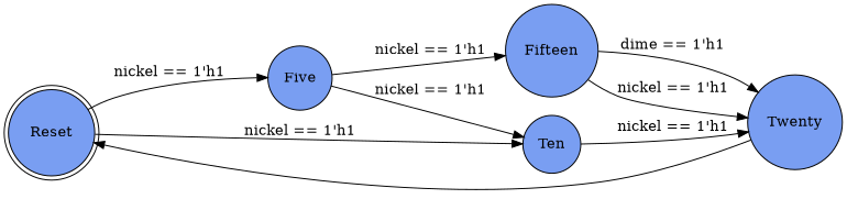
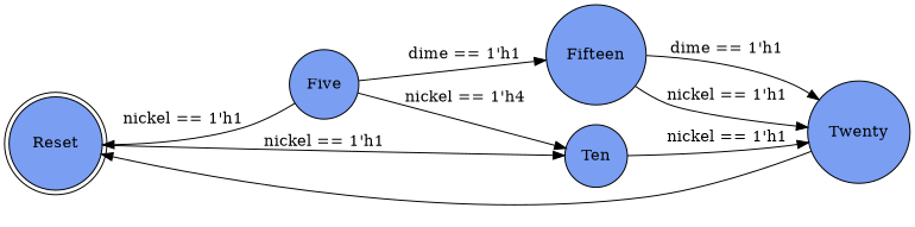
  digraph {
    rankdir=LR
    node [fillcolor="#799EF2" shape=circle style=filled]
    n1 [label=Reset shape=doublecircle]
    n2 [label=Five]
    n3 [label=Ten]
    n4 [label=Fifteen]
    n5 [label=Twenty]
-   n1 -> n2 [label="nickel == 1'h1"]
+   n2 -> n1 [label="nickel == 1'h1"]
    n1 -> n3 [label="nickel == 1'h1"]
-   n2 -> n3 [label="nickel == 1'h1"]
-   n2 -> n4 [label="nickel == 1'h1"]
+   n2 -> n3 [label="nickel == 1'h4"]
+   n2 -> n4 [label="dime == 1'h1"]
    n3 -> n5 [label="nickel == 1'h1"]
    n4 -> n5 [label="dime == 1'h1"]
    n4 -> n5 [label="nickel == 1'h1"]
    n5 -> n1
  }
